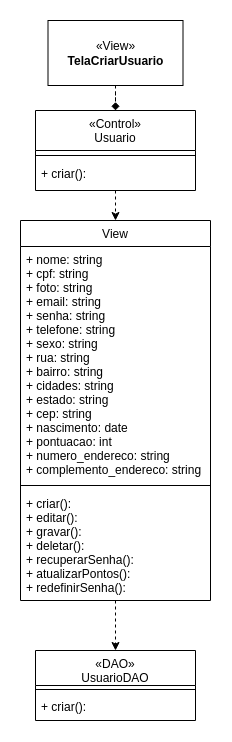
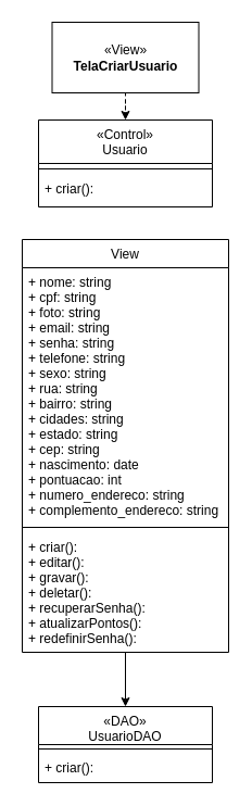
  <mxCell id="0" />
  <mxCell id="1" parent="0" />
- <mxCell id="2" style="edgeStyle=orthogonalEdgeStyle;rounded=0;orthogonalLoop=1;jettySize=auto;html=1;exitX=0.5;exitY=1;exitDx=0;exitDy=0;entryX=0.5;entryY=0;entryDx=0;entryDy=0;dashed=1;" parent="1" source="3" target="7" edge="1"><mxGeometry relative="1" as="geometry" /></mxCell>
+ <mxCell id="2" style="edgeStyle=orthogonalEdgeStyle;rounded=0;orthogonalLoop=1;jettySize=auto;html=1;exitX=0.5;exitY=1;exitDx=0;exitDy=0;entryX=0.5;entryY=0;entryDx=0;entryDy=0;dashed=0;" parent="1" source="3" target="7" edge="1"><mxGeometry relative="1" as="geometry" /></mxCell>
  <mxCell id="3" value="View" style="swimlane;fontStyle=0;align=center;verticalAlign=top;childLayout=stackLayout;horizontal=1;startSize=26;horizontalStack=0;resizeParent=1;resizeLast=0;collapsible=1;marginBottom=0;rounded=0;shadow=0;strokeWidth=1;" parent="1" vertex="1"><mxGeometry x="20" y="220" width="190" height="380" as="geometry"><mxRectangle x="340" y="380" width="170" height="26" as="alternateBounds" /></mxGeometry></mxCell>
  <mxCell id="4" value="+ nome: string&#10;+ cpf: string&#10;+ foto: string&#10;+ email: string&#10;+ senha: string&#10;+ telefone: string&#10;+ sexo: string&#10;+ rua: string&#10;+ bairro: string&#10;+ cidades: string&#10;+ estado: string&#10;+ cep: string&#10;+ nascimento: date&#10;+ pontuacao: int&#10;+ numero_endereco: string&#10;+ complemento_endereco: string" style="text;align=left;verticalAlign=top;spacingLeft=4;spacingRight=4;overflow=hidden;rotatable=0;points=[[0,0.5],[1,0.5]];portConstraint=eastwest;" parent="3" vertex="1"><mxGeometry y="26" width="190" height="234" as="geometry" /></mxCell>
  <mxCell id="5" value="" style="line;html=1;strokeWidth=1;align=left;verticalAlign=middle;spacingTop=-1;spacingLeft=3;spacingRight=3;rotatable=0;labelPosition=right;points=[];portConstraint=eastwest;" parent="3" vertex="1"><mxGeometry y="260" width="190" height="10" as="geometry" /></mxCell>
  <mxCell id="6" value="+ criar():&#10;+ editar(): &#10;+ gravar():&#10;+ deletar(): &#10;+ recuperarSenha():&#10;+ atualizarPontos():&#10;+ redefinirSenha():" style="text;align=left;verticalAlign=top;spacingLeft=4;spacingRight=4;overflow=hidden;rotatable=0;points=[[0,0.5],[1,0.5]];portConstraint=eastwest;" parent="3" vertex="1"><mxGeometry y="270" width="190" height="110" as="geometry" /></mxCell>
  <mxCell id="7" value="«DAO»&#10;UsuarioDAO&#10;" style="swimlane;fontStyle=0;align=center;verticalAlign=top;childLayout=stackLayout;horizontal=1;startSize=35;horizontalStack=0;resizeParent=1;resizeLast=0;collapsible=1;marginBottom=0;rounded=0;shadow=0;strokeWidth=1;" parent="1" vertex="1"><mxGeometry x="35" y="650" width="160" height="70" as="geometry"><mxRectangle x="340" y="380" width="170" height="26" as="alternateBounds" /></mxGeometry></mxCell>
  <mxCell id="8" value="" style="line;html=1;strokeWidth=1;align=left;verticalAlign=middle;spacingTop=-1;spacingLeft=3;spacingRight=3;rotatable=0;labelPosition=right;points=[];portConstraint=eastwest;" parent="7" vertex="1"><mxGeometry y="35" width="160" height="8" as="geometry" /></mxCell>
  <mxCell id="9" value="+ criar():" style="text;align=left;verticalAlign=top;spacingLeft=4;spacingRight=4;overflow=hidden;rotatable=0;points=[[0,0.5],[1,0.5]];portConstraint=eastwest;" parent="7" vertex="1"><mxGeometry y="43" width="160" height="27" as="geometry" /></mxCell>
- <mxCell id="10" style="edgeStyle=orthogonalEdgeStyle;rounded=0;orthogonalLoop=1;jettySize=auto;html=1;entryX=0.5;entryY=0;entryDx=0;entryDy=0;dashed=1;endArrow=diamond;" parent="1" source="11" target="13" edge="1"><mxGeometry relative="1" as="geometry"><mxPoint x="170" y="85" as="targetPoint" /></mxGeometry></mxCell>
+ <mxCell id="10" style="edgeStyle=orthogonalEdgeStyle;rounded=0;orthogonalLoop=1;jettySize=auto;html=1;entryX=0.5;entryY=0;entryDx=0;entryDy=0;dashed=1;" parent="1" source="11" target="13" edge="1"><mxGeometry relative="1" as="geometry"><mxPoint x="170" y="85" as="targetPoint" /></mxGeometry></mxCell>
  <mxCell id="11" value="«View»&lt;br&gt;&lt;b&gt;TelaCriarUsuario&lt;br&gt;&lt;/b&gt;" style="html=1;whiteSpace=wrap;" parent="1" vertex="1"><mxGeometry x="47.5" y="20" width="135" height="65" as="geometry" /></mxCell>
- <mxCell id="12" style="edgeStyle=orthogonalEdgeStyle;rounded=0;orthogonalLoop=1;jettySize=auto;html=1;exitX=0.5;exitY=1;exitDx=0;exitDy=0;dashed=1;entryX=0.5;entryY=0;entryDx=0;entryDy=0;" parent="1" source="13" target="3" edge="1"><mxGeometry relative="1" as="geometry"><mxPoint x="142.5" y="110" as="sourcePoint" /><mxPoint x="100" y="260" as="targetPoint" /></mxGeometry></mxCell>
  <mxCell id="13" value="«Control»&#10;Usuario" style="swimlane;fontStyle=0;align=center;verticalAlign=top;childLayout=stackLayout;horizontal=1;startSize=40;horizontalStack=0;resizeParent=1;resizeLast=0;collapsible=1;marginBottom=0;rounded=0;shadow=0;strokeWidth=1;" parent="1" vertex="1"><mxGeometry x="35" y="110" width="160" height="80" as="geometry"><mxRectangle x="340" y="380" width="170" height="26" as="alternateBounds" /></mxGeometry></mxCell>
  <mxCell id="14" value="" style="line;html=1;strokeWidth=1;align=left;verticalAlign=middle;spacingTop=-1;spacingLeft=3;spacingRight=3;rotatable=0;labelPosition=right;points=[];portConstraint=eastwest;" parent="13" vertex="1"><mxGeometry y="40" width="160" height="10" as="geometry" /></mxCell>
  <mxCell id="15" value="+ criar():&#10;" style="text;align=left;verticalAlign=top;spacingLeft=4;spacingRight=4;overflow=hidden;rotatable=0;points=[[0,0.5],[1,0.5]];portConstraint=eastwest;" parent="13" vertex="1"><mxGeometry y="50" width="160" height="30" as="geometry" /></mxCell>
